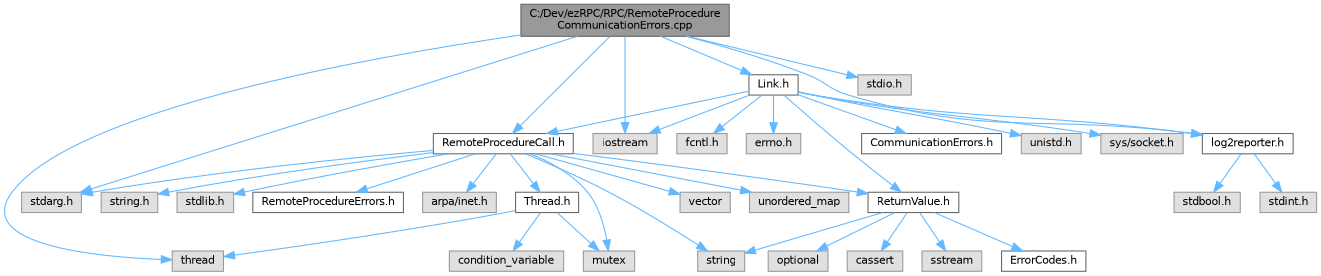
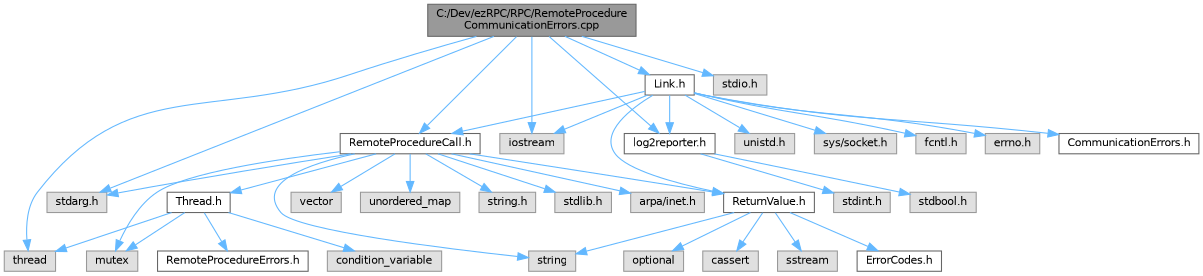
  digraph {
    node [color=grey60 fillcolor="#E0E0E0" fontname=Helvetica fontsize=10 shape=box style=filled]
    edge [color=steelblue1 fontname=Helvetica fontsize=10 labelfontname=Helvetica labelfontsize=10 style=solid]
    n1 [color=gray40 fillcolor=grey60 fontcolor=black height=0.2 label="C:/Dev/ezRPC/RPC/RemoteProcedure\lCommunicationErrors.cpp" width=0.4]
    n2 [height=0.2 label=thread width=0.4]
    n3 [height=0.2 label="stdio.h" width=0.4]
    n4 [height=0.2 label="stdarg.h" width=0.4]
    n5 [color=grey40 fillcolor=white height=0.2 label="Link.h" width=0.4]
    n6 [height=0.2 label=iostream width=0.4]
    n7 [color=grey40 fillcolor=white height=0.2 label="log2reporter.h" width=0.4]
    n8 [color=grey40 fillcolor=white height=0.2 label="RemoteProcedureCall.h" width=0.4]
    n9 [height=0.2 label="unistd.h" width=0.4]
    n10 [height=0.2 label="sys/socket.h" width=0.4]
    n11 [height=0.2 label="fcntl.h" width=0.4]
    n12 [height=0.2 label="errno.h" width=0.4]
    n13 [color=grey40 fillcolor=white height=0.2 label="ReturnValue.h" width=0.4]
    n14 [color=grey40 fillcolor=white height=0.2 label="CommunicationErrors.h" width=0.4]
    n15 [height=0.2 label="stdint.h" width=0.4]
    n16 [height=0.2 label="stdbool.h" width=0.4]
    n17 [height=0.2 label=string width=0.4]
    n18 [height=0.2 label=vector width=0.4]
    n19 [height=0.2 label=mutex width=0.4]
    n20 [height=0.2 label=unordered_map width=0.4]
    n21 [height=0.2 label="string.h" width=0.4]
    n22 [height=0.2 label="stdlib.h" width=0.4]
    n23 [color=grey40 fillcolor=white height=0.2 label="Thread.h" width=0.4]
    n24 [color=grey40 fillcolor=white height=0.2 label="RemoteProcedureErrors.h" width=0.4]
    n25 [height=0.2 label="arpa/inet.h" width=0.4]
    n26 [height=0.2 label=optional width=0.4]
    n27 [height=0.2 label=cassert width=0.4]
    n28 [height=0.2 label=sstream width=0.4]
    n29 [color=grey40 fillcolor=white height=0.2 label="ErrorCodes.h" width=0.4]
    n30 [height=0.2 label=condition_variable width=0.4]
    n1 -> n2
    n1 -> n3
    n1 -> n4
    n1 -> n5
    n1 -> n6
    n1 -> n7
    n1 -> n8
    n5 -> n6
    n5 -> n7
    n5 -> n8
    n5 -> n9
    n5 -> n10
    n5 -> n11
    n5 -> n12
    n5 -> n13
    n5 -> n14
    n7 -> n15
    n7 -> n16
    n8 -> n4
    n8 -> n13
    n8 -> n17
    n8 -> n18
    n8 -> n19
    n8 -> n20
    n8 -> n21
    n8 -> n22
    n8 -> n23
-   n8 -> n24
+   n23 -> n24
    n8 -> n25
    n13 -> n17
    n13 -> n26
    n13 -> n27
    n13 -> n28
    n13 -> n29
    n23 -> n2
    n23 -> n19
    n23 -> n30
  }
